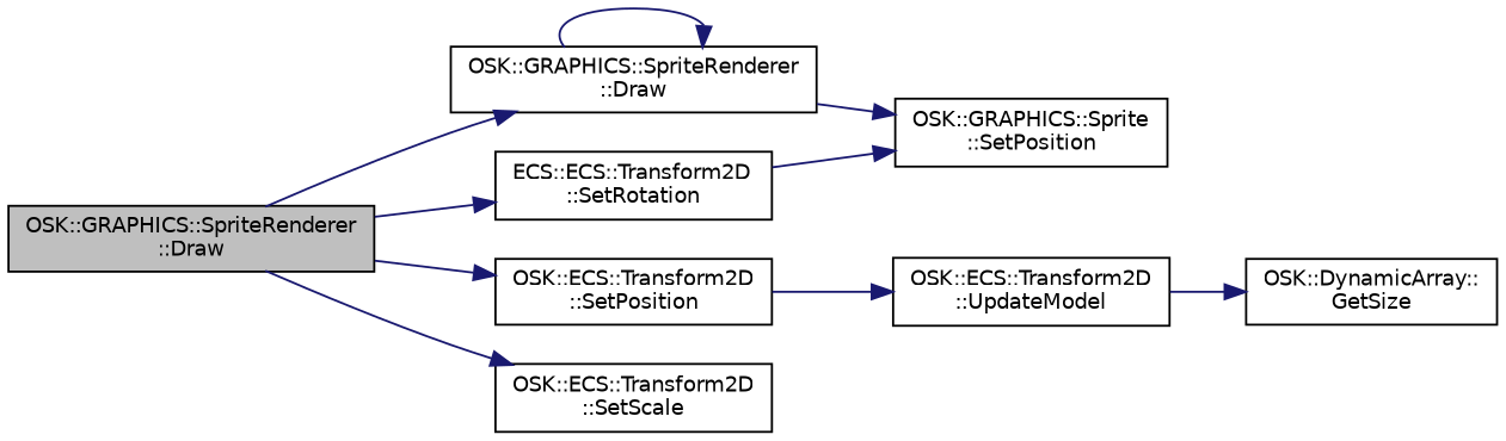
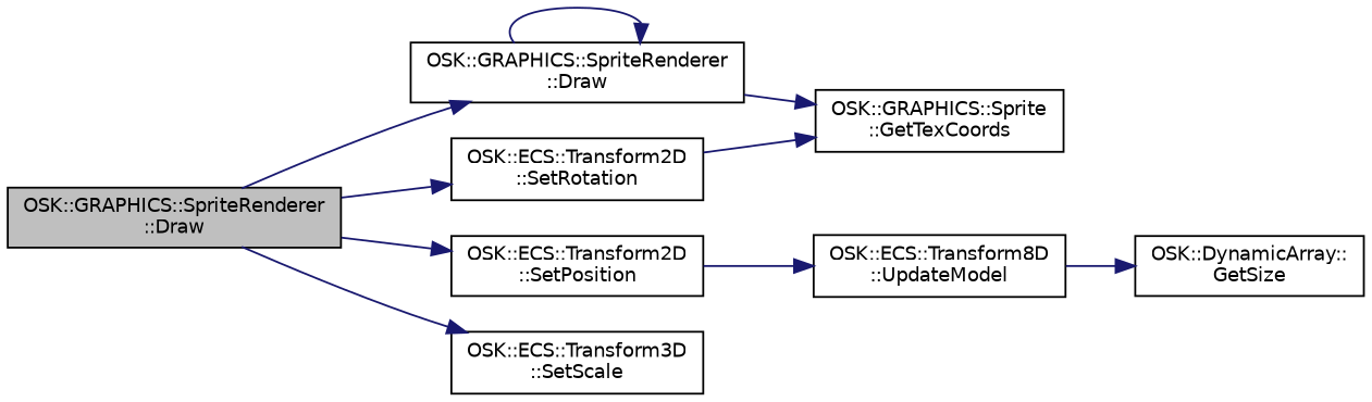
  digraph {
    rankdir=LR
    node [color=black fillcolor=white fontname=Helvetica fontsize=10 shape=record style=filled]
    edge [color=midnightblue fontname=Helvetica fontsize=10 labelfontname=Helvetica labelfontsize=10 style=solid]
    n1 [fillcolor=grey75 fontcolor=black height=0.2 label="OSK::GRAPHICS::SpriteRenderer\l::Draw" width=0.4]
    n2 [height=0.2 label="OSK::GRAPHICS::SpriteRenderer\l::Draw" width=0.4]
    n3 [height=0.2 label="OSK::ECS::Transform2D\l::SetPosition" width=0.4]
-   n4 [height=0.2 label="ECS::ECS::Transform2D\l::SetRotation" width=0.4]
-   n5 [height=0.2 label="OSK::ECS::Transform2D\l::SetScale" width=0.4]
-   n6 [height=0.2 label="OSK::GRAPHICS::Sprite\l::SetPosition" width=0.4]
-   n7 [height=0.2 label="OSK::ECS::Transform2D\l::UpdateModel" width=0.4]
+   n4 [height=0.2 label="OSK::ECS::Transform2D\l::SetRotation" width=0.4]
+   n5 [height=0.2 label="OSK::ECS::Transform3D\l::SetScale" width=0.4]
+   n6 [height=0.2 label="OSK::GRAPHICS::Sprite\l::GetTexCoords" width=0.4]
+   n7 [height=0.2 label="OSK::ECS::Transform8D\l::UpdateModel" width=0.4]
    n8 [height=0.2 label="OSK::DynamicArray::\lGetSize" width=0.4]
    n1 -> n2
    n1 -> n3
    n1 -> n4
    n1 -> n5
    n2 -> n2
    n2 -> n6
    n3 -> n7
    n4 -> n6
    n7 -> n8
  }
